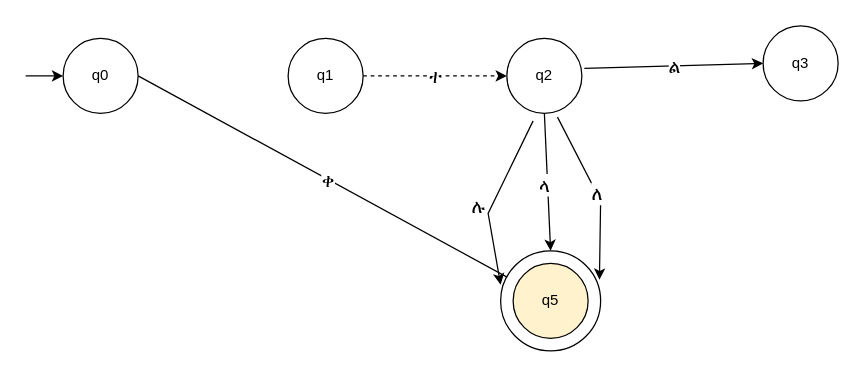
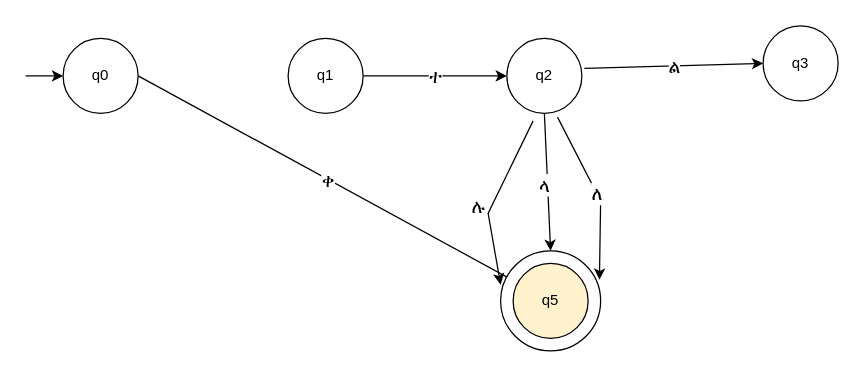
  <mxCell id="0" />
  <mxCell id="1" parent="0" />
  <mxCell id="2" value="q0" style="ellipse;whiteSpace=wrap;html=1;aspect=fixed;" vertex="1" parent="1"><mxGeometry x="50" y="30" width="60" height="60" as="geometry" /></mxCell>
  <mxCell id="3" value="ቀ" style="endArrow=classic;html=1;rounded=0;exitX=1;exitY=0.5;exitDx=0;exitDy=0;fontSize=15;" edge="1" parent="1" source="2" target="5"><mxGeometry width="50" height="50" relative="1" as="geometry"><mxPoint x="410" y="80" as="sourcePoint" /><mxPoint x="160" y="70" as="targetPoint" /></mxGeometry></mxCell>
  <mxCell id="4" value="" style="ellipse;whiteSpace=wrap;html=1;aspect=fixed;" vertex="1" parent="1"><mxGeometry x="400" y="200" width="80" height="80" as="geometry" /></mxCell>
  <mxCell id="5" value="q5" style="ellipse;whiteSpace=wrap;html=1;aspect=fixed;fillColor=#fff2cc;" vertex="1" parent="1"><mxGeometry x="410" y="210" width="60" height="60" as="geometry" /></mxCell>
  <mxCell id="6" value="q2" style="ellipse;whiteSpace=wrap;html=1;aspect=fixed;" vertex="1" parent="1"><mxGeometry x="405" y="30" width="60" height="60" as="geometry" /></mxCell>
  <mxCell id="7" value="q1" style="ellipse;whiteSpace=wrap;html=1;aspect=fixed;" vertex="1" parent="1"><mxGeometry x="230" y="30" width="60" height="60" as="geometry" /></mxCell>
- <mxCell id="8" value="ተ" style="endArrow=classic;html=1;rounded=0;exitX=1;exitY=0.5;exitDx=0;exitDy=0;fontSize=15;entryX=0;entryY=0.5;entryDx=0;entryDy=0;dashed=1;" edge="1" parent="1" source="7" target="6"><mxGeometry width="50" height="50" relative="1" as="geometry"><mxPoint x="410" y="80" as="sourcePoint" /><mxPoint x="320" y="70" as="targetPoint" /></mxGeometry></mxCell>
+ <mxCell id="8" value="ተ" style="endArrow=classic;html=1;rounded=0;exitX=1;exitY=0.5;exitDx=0;exitDy=0;fontSize=15;entryX=0;entryY=0.5;entryDx=0;entryDy=0;" edge="1" parent="1" source="7" target="6"><mxGeometry width="50" height="50" relative="1" as="geometry"><mxPoint x="410" y="80" as="sourcePoint" /><mxPoint x="320" y="70" as="targetPoint" /></mxGeometry></mxCell>
  <mxCell id="9" value="ል" style="endArrow=classic;html=1;rounded=0;exitX=1.033;exitY=0.4;exitDx=0;exitDy=0;exitPerimeter=0;fontSize=15;entryX=0;entryY=0.5;entryDx=0;entryDy=0;" edge="1" parent="1" source="6" target="14"><mxGeometry width="50" height="50" relative="1" as="geometry"><mxPoint x="410" y="80" as="sourcePoint" /><mxPoint x="480" y="50" as="targetPoint" /><Array as="points" /></mxGeometry></mxCell>
  <mxCell id="10" value="ላ" style="endArrow=classic;html=1;rounded=0;fontSize=15;entryX=0.5;entryY=0;entryDx=0;entryDy=0;exitX=0.5;exitY=1;exitDx=0;exitDy=0;" edge="1" parent="1" source="6" target="4"><mxGeometry x="0.042" y="-3" width="50" height="50" relative="1" as="geometry"><mxPoint x="430" y="100" as="sourcePoint" /><mxPoint x="360" y="180" as="targetPoint" /><Array as="points" /><mxPoint as="offset" /></mxGeometry></mxCell>
  <mxCell id="11" value="ለ" style="endArrow=classic;html=1;rounded=0;exitX=0.675;exitY=1.05;exitDx=0;exitDy=0;exitPerimeter=0;fontSize=15;entryX=0.988;entryY=0.288;entryDx=0;entryDy=0;entryPerimeter=0;" edge="1" parent="1" source="6" target="4"><mxGeometry width="50" height="50" relative="1" as="geometry"><mxPoint x="410" y="80" as="sourcePoint" /><mxPoint x="347" y="180" as="targetPoint" /><Array as="points"><mxPoint x="480" y="160" /></Array></mxGeometry></mxCell>
  <mxCell id="12" value="ሉ" style="endArrow=classic;html=1;rounded=0;exitX=0.35;exitY=1.1;exitDx=0;exitDy=0;exitPerimeter=0;fontSize=15;entryX=0;entryY=0.338;entryDx=0;entryDy=0;entryPerimeter=0;" edge="1" parent="1" source="6" target="4"><mxGeometry x="0.145" y="-10" width="50" height="50" relative="1" as="geometry"><mxPoint x="410" y="80" as="sourcePoint" /><mxPoint x="370" y="170" as="targetPoint" /><Array as="points"><mxPoint x="390" y="170" /></Array><mxPoint as="offset" /></mxGeometry></mxCell>
  <mxCell id="13" value="" style="endArrow=classic;html=1;rounded=0;entryX=0;entryY=0.5;entryDx=0;entryDy=0;" edge="1" parent="1" target="2"><mxGeometry width="50" height="50" relative="1" as="geometry"><mxPoint x="20" y="60" as="sourcePoint" /><mxPoint x="320" y="30" as="targetPoint" /></mxGeometry></mxCell>
  <mxCell id="14" value="q3" style="ellipse;whiteSpace=wrap;html=1;aspect=fixed;" vertex="1" parent="1"><mxGeometry x="610" y="20" width="60" height="60" as="geometry" /></mxCell>
